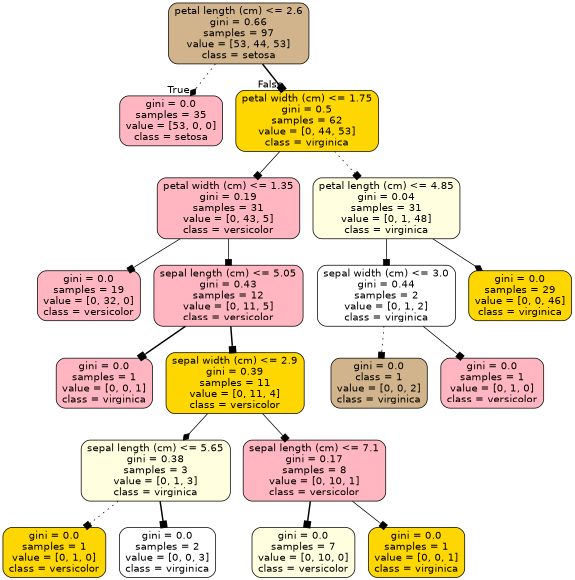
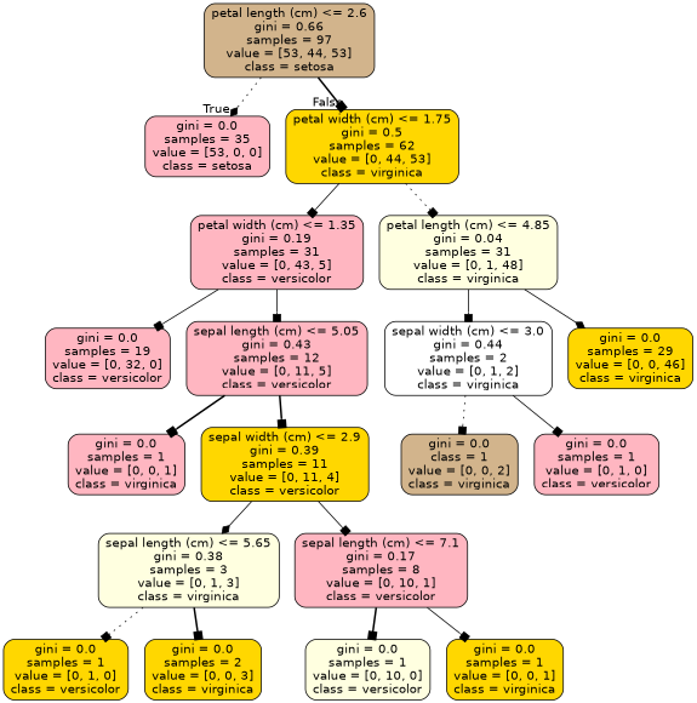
  digraph {
    node [color=black fillcolor=lightpink fontname=helvetica shape=box style="filled, rounded"]
    edge [arrowhead=box fontname=helvetica style=solid]
    n1 [fillcolor=tan label="petal length (cm) <= 2.6\ngini = 0.66\nsamples = 97\nvalue = [53, 44, 53]\nclass = setosa"]
    n2 [label="gini = 0.0\nsamples = 35\nvalue = [53, 0, 0]\nclass = setosa"]
    n3 [fillcolor=gold label="petal width (cm) <= 1.75\ngini = 0.5\nsamples = 62\nvalue = [0, 44, 53]\nclass = virginica"]
    n4 [label="petal width (cm) <= 1.35\ngini = 0.19\nsamples = 31\nvalue = [0, 43, 5]\nclass = versicolor"]
    n5 [fillcolor=lightyellow label="petal length (cm) <= 4.85\ngini = 0.04\nsamples = 31\nvalue = [0, 1, 48]\nclass = virginica"]
    n6 [label="gini = 0.0\nsamples = 19\nvalue = [0, 32, 0]\nclass = versicolor"]
    n7 [label="sepal length (cm) <= 5.05\ngini = 0.43\nsamples = 12\nvalue = [0, 11, 5]\nclass = versicolor"]
    n8 [fillcolor=white label="sepal width (cm) <= 3.0\ngini = 0.44\nsamples = 2\nvalue = [0, 1, 2]\nclass = virginica"]
    n9 [fillcolor=gold label="gini = 0.0\nsamples = 29\nvalue = [0, 0, 46]\nclass = virginica"]
    n10 [label="gini = 0.0\nsamples = 1\nvalue = [0, 0, 1]\nclass = virginica"]
    n11 [fillcolor=gold label="sepal width (cm) <= 2.9\ngini = 0.39\nsamples = 11\nvalue = [0, 11, 4]\nclass = versicolor"]
    n12 [fillcolor=lightyellow label="sepal length (cm) <= 5.65\ngini = 0.38\nsamples = 3\nvalue = [0, 1, 3]\nclass = virginica"]
    n13 [label="sepal length (cm) <= 7.1\ngini = 0.17\nsamples = 8\nvalue = [0, 10, 1]\nclass = versicolor"]
    n14 [fillcolor=gold label="gini = 0.0\nsamples = 1\nvalue = [0, 1, 0]\nclass = versicolor"]
-   n15 [fillcolor=white label="gini = 0.0\nsamples = 2\nvalue = [0, 0, 3]\nclass = virginica"]
-   n16 [fillcolor=lightyellow label="gini = 0.0\nsamples = 7\nvalue = [0, 10, 0]\nclass = versicolor"]
+   n15 [fillcolor=gold label="gini = 0.0\nsamples = 2\nvalue = [0, 0, 3]\nclass = virginica"]
+   n16 [fillcolor=lightyellow label="gini = 0.0\nsamples = 1\nvalue = [0, 10, 0]\nclass = versicolor"]
    n17 [fillcolor=gold label="gini = 0.0\nsamples = 1\nvalue = [0, 0, 1]\nclass = virginica"]
    n18 [fillcolor=tan label="gini = 0.0\nclass = 1\nvalue = [0, 0, 2]\nclass = virginica"]
    n19 [label="gini = 0.0\nsamples = 1\nvalue = [0, 1, 0]\nclass = versicolor"]
    n1 -> n2 [arrowhead=diamond headlabel=True labelangle=45 labeldistance=2.5 style=dotted]
    n1 -> n3 [headlabel=False labelangle=-45 labeldistance=2.5 style=bold]
    n3 -> n4
    n3 -> n5 [style=dotted]
    n4 -> n6
    n4 -> n7
    n5 -> n8
    n5 -> n9 [arrowhead=diamond]
    n7 -> n10 [style=bold]
    n7 -> n11 [style=bold]
    n8 -> n18 [style=dotted]
    n8 -> n19
    n11 -> n12 [arrowhead=diamond]
    n11 -> n13
    n12 -> n14 [style=dotted]
    n12 -> n15 [style=bold]
    n13 -> n16 [style=bold]
    n13 -> n17
  }
